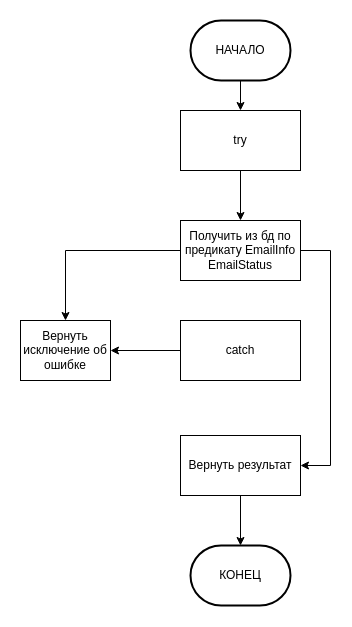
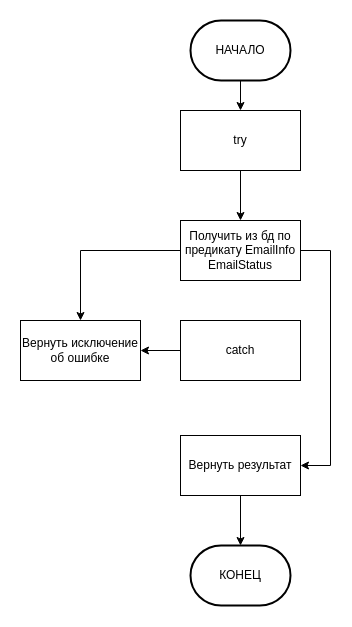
  <mxCell id="0" />
  <mxCell id="1" parent="0" />
  <mxCell id="2" style="edgeStyle=orthogonalEdgeStyle;rounded=0;orthogonalLoop=1;jettySize=auto;html=1;" edge="1" parent="1" source="3" target="10"><mxGeometry relative="1" as="geometry" /></mxCell>
  <mxCell id="3" value="НАЧАЛО" style="strokeWidth=2;html=1;shape=mxgraph.flowchart.terminator;whiteSpace=wrap;" vertex="1" parent="1"><mxGeometry x="190" y="20" width="100" height="60" as="geometry" /></mxCell>
  <mxCell id="4" style="edgeStyle=orthogonalEdgeStyle;rounded=0;orthogonalLoop=1;jettySize=auto;html=1;entryX=1;entryY=0.5;entryDx=0;entryDy=0;" edge="1" parent="1" source="6" target="8"><mxGeometry relative="1" as="geometry"><Array as="points"><mxPoint x="330" y="250" /><mxPoint x="330" y="465" /></Array></mxGeometry></mxCell>
  <mxCell id="5" style="edgeStyle=orthogonalEdgeStyle;rounded=0;orthogonalLoop=1;jettySize=auto;html=1;" edge="1" parent="1" source="6" target="13"><mxGeometry relative="1" as="geometry" /></mxCell>
  <mxCell id="6" value="Получить из бд по предикату EmailInfo EmailStatus" style="rounded=0;whiteSpace=wrap;html=1;" vertex="1" parent="1"><mxGeometry x="180" y="220" width="120" height="60" as="geometry" /></mxCell>
  <mxCell id="7" style="edgeStyle=orthogonalEdgeStyle;rounded=0;orthogonalLoop=1;jettySize=auto;html=1;" edge="1" parent="1" source="8" target="14"><mxGeometry relative="1" as="geometry" /></mxCell>
  <mxCell id="8" value="Вернуть результат" style="rounded=0;whiteSpace=wrap;html=1;" vertex="1" parent="1"><mxGeometry x="180" y="435" width="120" height="60" as="geometry" /></mxCell>
  <mxCell id="9" style="edgeStyle=orthogonalEdgeStyle;rounded=0;orthogonalLoop=1;jettySize=auto;html=1;entryX=0.5;entryY=0;entryDx=0;entryDy=0;" edge="1" parent="1" source="10" target="6"><mxGeometry relative="1" as="geometry" /></mxCell>
  <mxCell id="10" value="try" style="rounded=0;whiteSpace=wrap;html=1;" vertex="1" parent="1"><mxGeometry x="180" y="110" width="120" height="60" as="geometry" /></mxCell>
  <mxCell id="11" style="edgeStyle=orthogonalEdgeStyle;rounded=0;orthogonalLoop=1;jettySize=auto;html=1;exitX=0;exitY=0.5;exitDx=0;exitDy=0;" edge="1" parent="1" source="12" target="13"><mxGeometry relative="1" as="geometry" /></mxCell>
  <mxCell id="12" value="catch" style="rounded=0;whiteSpace=wrap;html=1;" vertex="1" parent="1"><mxGeometry x="180" y="320" width="120" height="60" as="geometry" /></mxCell>
- <mxCell id="13" value="Вернуть исключение об ошибке" style="rounded=0;whiteSpace=wrap;html=1;" vertex="1" parent="1"><mxGeometry x="20" y="320" width="90" height="60" as="geometry" /></mxCell>
+ <mxCell id="13" value="Вернуть исключение об ошибке" style="rounded=0;whiteSpace=wrap;html=1;" vertex="1" parent="1"><mxGeometry x="20" y="320" width="120" height="60" as="geometry" /></mxCell>
  <mxCell id="14" value="КОНЕЦ" style="strokeWidth=2;html=1;shape=mxgraph.flowchart.terminator;whiteSpace=wrap;" vertex="1" parent="1"><mxGeometry x="190" y="545" width="100" height="60" as="geometry" /></mxCell>
